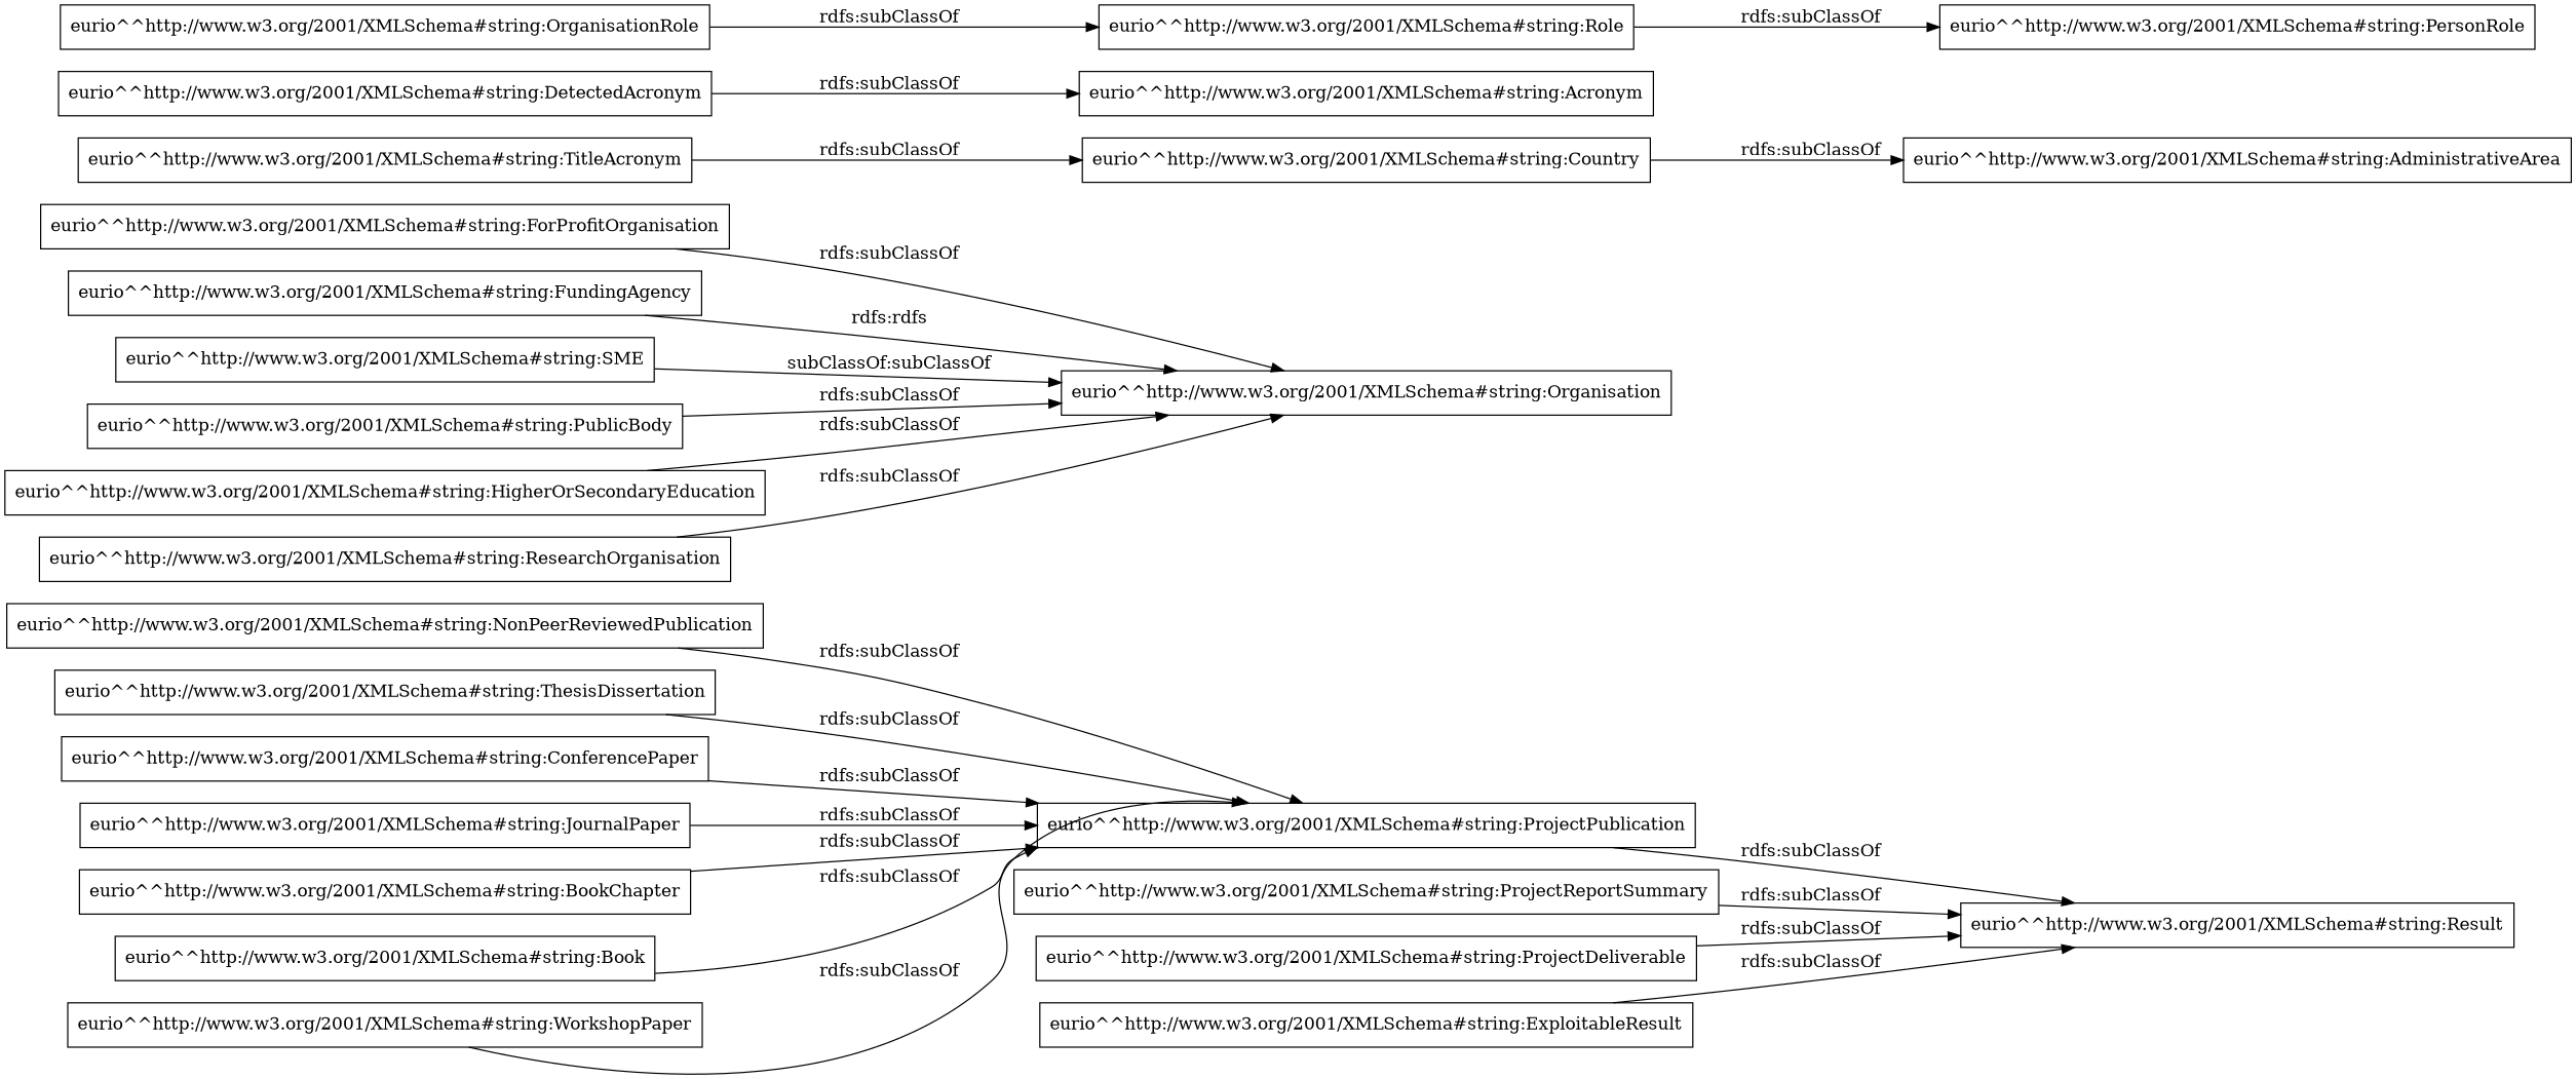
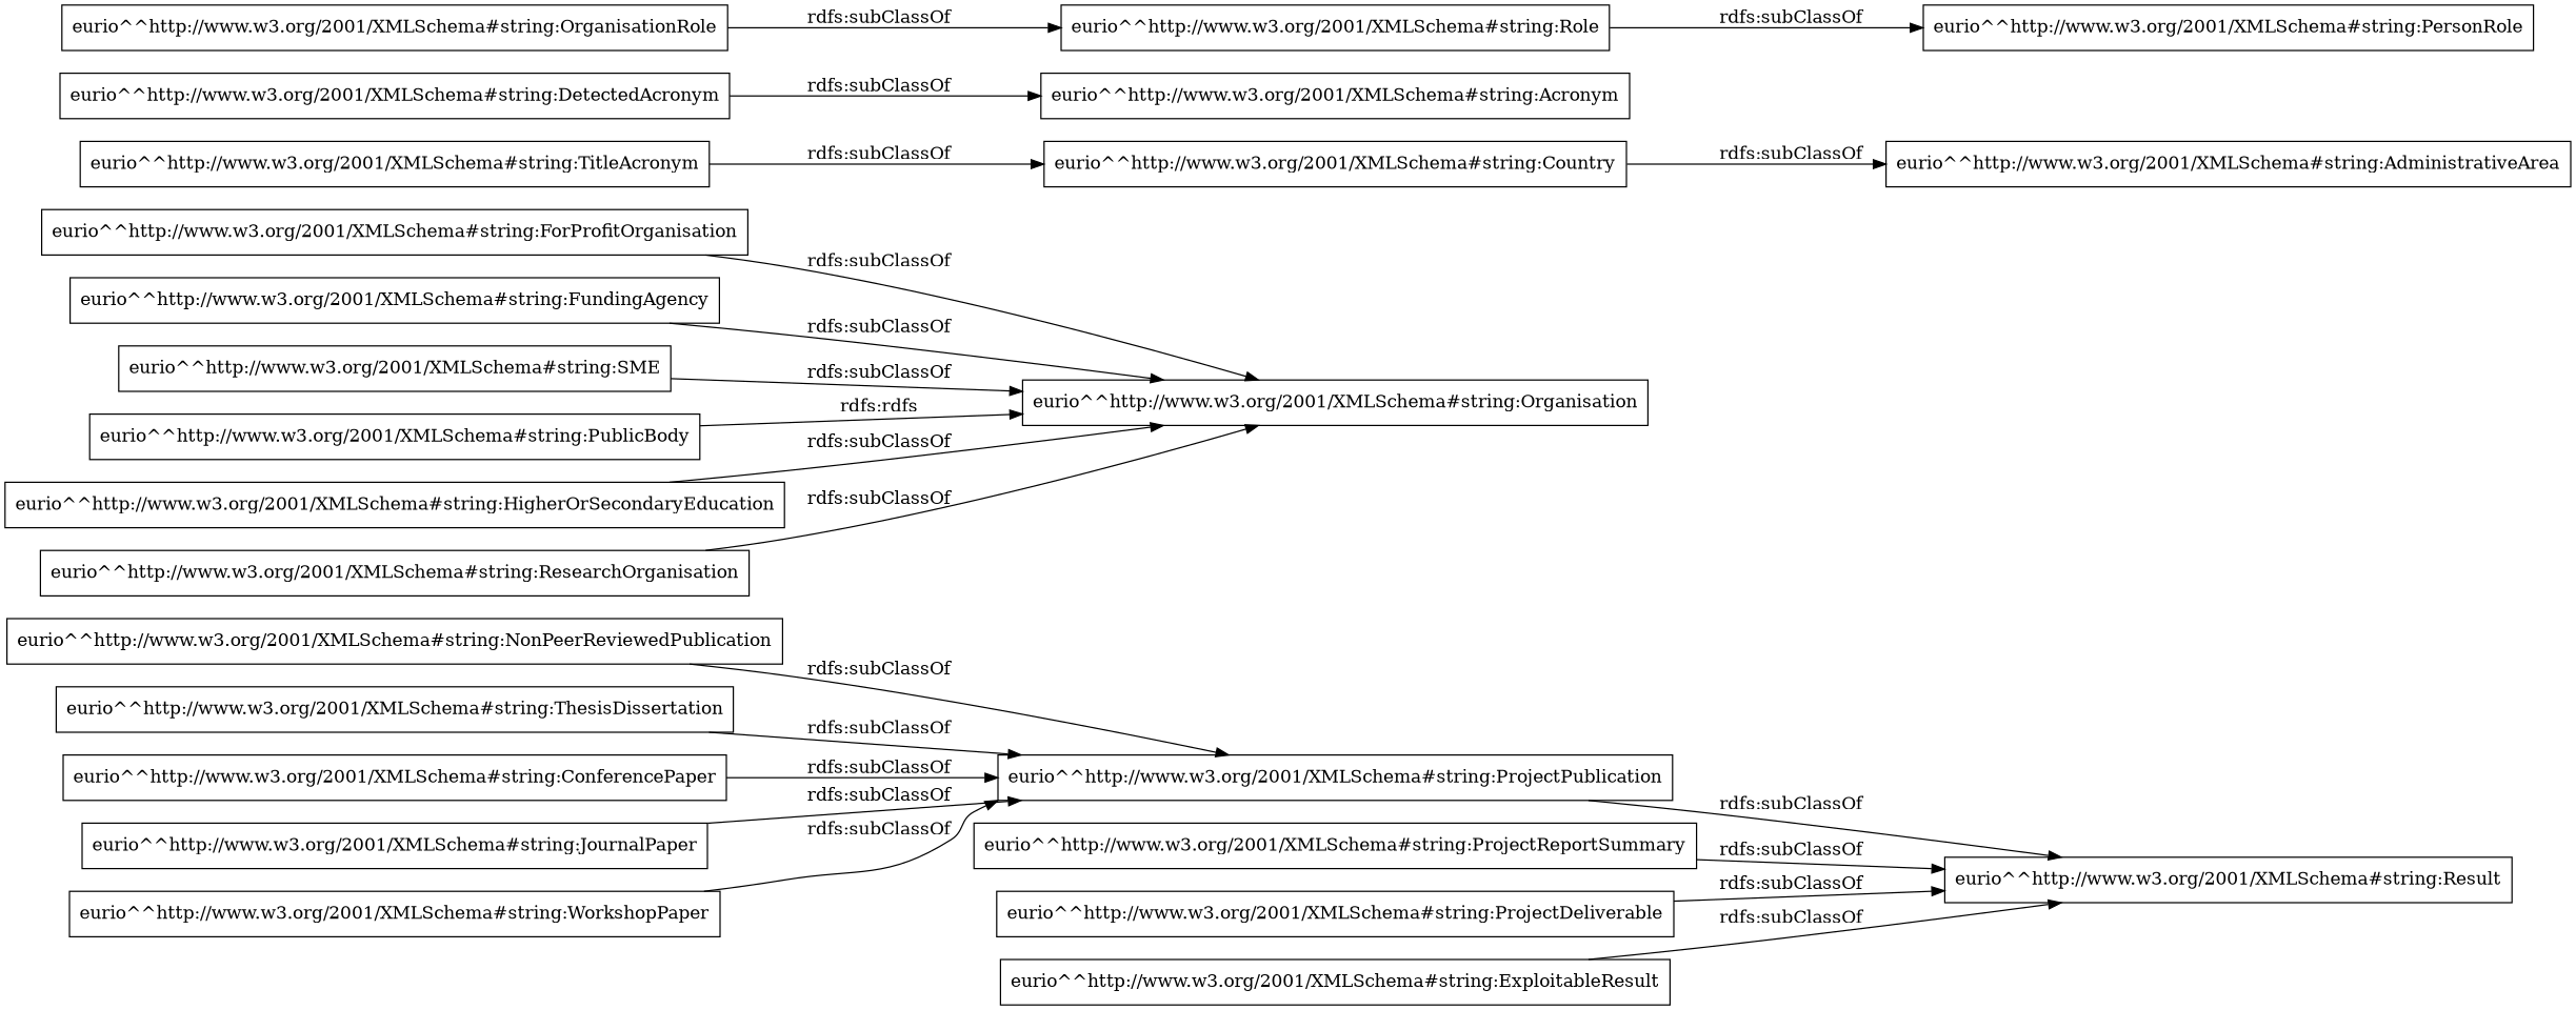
  digraph {
    rankdir=LR
    node [color=black shape=rectangle]
    "eurio^^http://www.w3.org/2001/XMLSchema#string:NonPeerReviewedPublication"
    "eurio^^http://www.w3.org/2001/XMLSchema#string:ProjectPublication"
    "eurio^^http://www.w3.org/2001/XMLSchema#string:Result"
    "eurio^^http://www.w3.org/2001/XMLSchema#string:ProjectReportSummary"
    "eurio^^http://www.w3.org/2001/XMLSchema#string:ThesisDissertation"
    "eurio^^http://www.w3.org/2001/XMLSchema#string:ForProfitOrganisation"
    "eurio^^http://www.w3.org/2001/XMLSchema#string:Organisation"
    "eurio^^http://www.w3.org/2001/XMLSchema#string:ConferencePaper"
    "eurio^^http://www.w3.org/2001/XMLSchema#string:FundingAgency"
    "eurio^^http://www.w3.org/2001/XMLSchema#string:TitleAcronym"
    "eurio^^http://www.w3.org/2001/XMLSchema#string:Country"
    "eurio^^http://www.w3.org/2001/XMLSchema#string:ProjectDeliverable"
    "eurio^^http://www.w3.org/2001/XMLSchema#string:SME"
    "eurio^^http://www.w3.org/2001/XMLSchema#string:DetectedAcronym"
    "eurio^^http://www.w3.org/2001/XMLSchema#string:Acronym"
    "eurio^^http://www.w3.org/2001/XMLSchema#string:JournalPaper"
-   "eurio^^http://www.w3.org/2001/XMLSchema#string:BookChapter"
    "eurio^^http://www.w3.org/2001/XMLSchema#string:ExploitableResult"
-   "eurio^^http://www.w3.org/2001/XMLSchema#string:Book"
    "eurio^^http://www.w3.org/2001/XMLSchema#string:PublicBody"
    "eurio^^http://www.w3.org/2001/XMLSchema#string:AdministrativeArea"
    "eurio^^http://www.w3.org/2001/XMLSchema#string:HigherOrSecondaryEducation"
    "eurio^^http://www.w3.org/2001/XMLSchema#string:OrganisationRole"
    "eurio^^http://www.w3.org/2001/XMLSchema#string:Role"
    "eurio^^http://www.w3.org/2001/XMLSchema#string:PersonRole"
    "eurio^^http://www.w3.org/2001/XMLSchema#string:ResearchOrganisation"
    "eurio^^http://www.w3.org/2001/XMLSchema#string:WorkshopPaper"
    "eurio^^http://www.w3.org/2001/XMLSchema#string:NonPeerReviewedPublication" -> "eurio^^http://www.w3.org/2001/XMLSchema#string:ProjectPublication" [label="rdfs:subClassOf"]
    "eurio^^http://www.w3.org/2001/XMLSchema#string:ProjectPublication" -> "eurio^^http://www.w3.org/2001/XMLSchema#string:Result" [label="rdfs:subClassOf"]
    "eurio^^http://www.w3.org/2001/XMLSchema#string:ProjectReportSummary" -> "eurio^^http://www.w3.org/2001/XMLSchema#string:Result" [label="rdfs:subClassOf"]
    "eurio^^http://www.w3.org/2001/XMLSchema#string:ThesisDissertation" -> "eurio^^http://www.w3.org/2001/XMLSchema#string:ProjectPublication" [label="rdfs:subClassOf"]
    "eurio^^http://www.w3.org/2001/XMLSchema#string:ForProfitOrganisation" -> "eurio^^http://www.w3.org/2001/XMLSchema#string:Organisation" [label="rdfs:subClassOf"]
    "eurio^^http://www.w3.org/2001/XMLSchema#string:ConferencePaper" -> "eurio^^http://www.w3.org/2001/XMLSchema#string:ProjectPublication" [label="rdfs:subClassOf"]
-   "eurio^^http://www.w3.org/2001/XMLSchema#string:FundingAgency" -> "eurio^^http://www.w3.org/2001/XMLSchema#string:Organisation" [label="rdfs:rdfs"]
+   "eurio^^http://www.w3.org/2001/XMLSchema#string:FundingAgency" -> "eurio^^http://www.w3.org/2001/XMLSchema#string:Organisation" [label="rdfs:subClassOf"]
    "eurio^^http://www.w3.org/2001/XMLSchema#string:TitleAcronym" -> "eurio^^http://www.w3.org/2001/XMLSchema#string:Country" [label="rdfs:subClassOf"]
    "eurio^^http://www.w3.org/2001/XMLSchema#string:Country" -> "eurio^^http://www.w3.org/2001/XMLSchema#string:AdministrativeArea" [label="rdfs:subClassOf"]
    "eurio^^http://www.w3.org/2001/XMLSchema#string:ProjectDeliverable" -> "eurio^^http://www.w3.org/2001/XMLSchema#string:Result" [label="rdfs:subClassOf"]
-   "eurio^^http://www.w3.org/2001/XMLSchema#string:SME" -> "eurio^^http://www.w3.org/2001/XMLSchema#string:Organisation" [label="subClassOf:subClassOf"]
+   "eurio^^http://www.w3.org/2001/XMLSchema#string:SME" -> "eurio^^http://www.w3.org/2001/XMLSchema#string:Organisation" [label="rdfs:subClassOf"]
    "eurio^^http://www.w3.org/2001/XMLSchema#string:DetectedAcronym" -> "eurio^^http://www.w3.org/2001/XMLSchema#string:Acronym" [label="rdfs:subClassOf"]
    "eurio^^http://www.w3.org/2001/XMLSchema#string:JournalPaper" -> "eurio^^http://www.w3.org/2001/XMLSchema#string:ProjectPublication" [label="rdfs:subClassOf"]
-   "eurio^^http://www.w3.org/2001/XMLSchema#string:BookChapter" -> "eurio^^http://www.w3.org/2001/XMLSchema#string:ProjectPublication" [label="rdfs:subClassOf"]
    "eurio^^http://www.w3.org/2001/XMLSchema#string:ExploitableResult" -> "eurio^^http://www.w3.org/2001/XMLSchema#string:Result" [label="rdfs:subClassOf"]
-   "eurio^^http://www.w3.org/2001/XMLSchema#string:Book" -> "eurio^^http://www.w3.org/2001/XMLSchema#string:ProjectPublication" [label="rdfs:subClassOf"]
-   "eurio^^http://www.w3.org/2001/XMLSchema#string:PublicBody" -> "eurio^^http://www.w3.org/2001/XMLSchema#string:Organisation" [label="rdfs:subClassOf"]
+   "eurio^^http://www.w3.org/2001/XMLSchema#string:PublicBody" -> "eurio^^http://www.w3.org/2001/XMLSchema#string:Organisation" [label="rdfs:rdfs"]
    "eurio^^http://www.w3.org/2001/XMLSchema#string:HigherOrSecondaryEducation" -> "eurio^^http://www.w3.org/2001/XMLSchema#string:Organisation" [label="rdfs:subClassOf"]
    "eurio^^http://www.w3.org/2001/XMLSchema#string:OrganisationRole" -> "eurio^^http://www.w3.org/2001/XMLSchema#string:Role" [label="rdfs:subClassOf"]
    "eurio^^http://www.w3.org/2001/XMLSchema#string:Role" -> "eurio^^http://www.w3.org/2001/XMLSchema#string:PersonRole" [label="rdfs:subClassOf"]
    "eurio^^http://www.w3.org/2001/XMLSchema#string:ResearchOrganisation" -> "eurio^^http://www.w3.org/2001/XMLSchema#string:Organisation" [label="rdfs:subClassOf"]
    "eurio^^http://www.w3.org/2001/XMLSchema#string:WorkshopPaper" -> "eurio^^http://www.w3.org/2001/XMLSchema#string:ProjectPublication" [label="rdfs:subClassOf"]
  }
